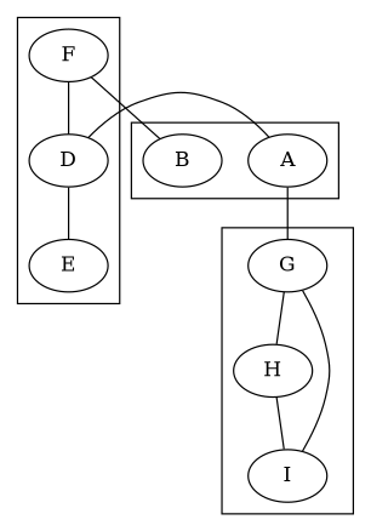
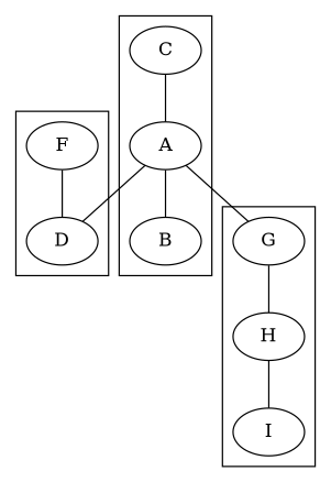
  graph {
    A
    B
+   C
    D
-   E
    F
    G
    H
    I
    subgraph cluster_1 {
      A
      B
+     C
    }
    subgraph cluster_2 {
      D
-     E
      F
    }
    subgraph cluster_3 {
      G
      H
      I
    }
-   F -- B
+   A -- B
    A -- D
    A -- G
-   D -- E
+   C -- A
    F -- D
    G -- H
    H -- I
-   I -- G
  }
